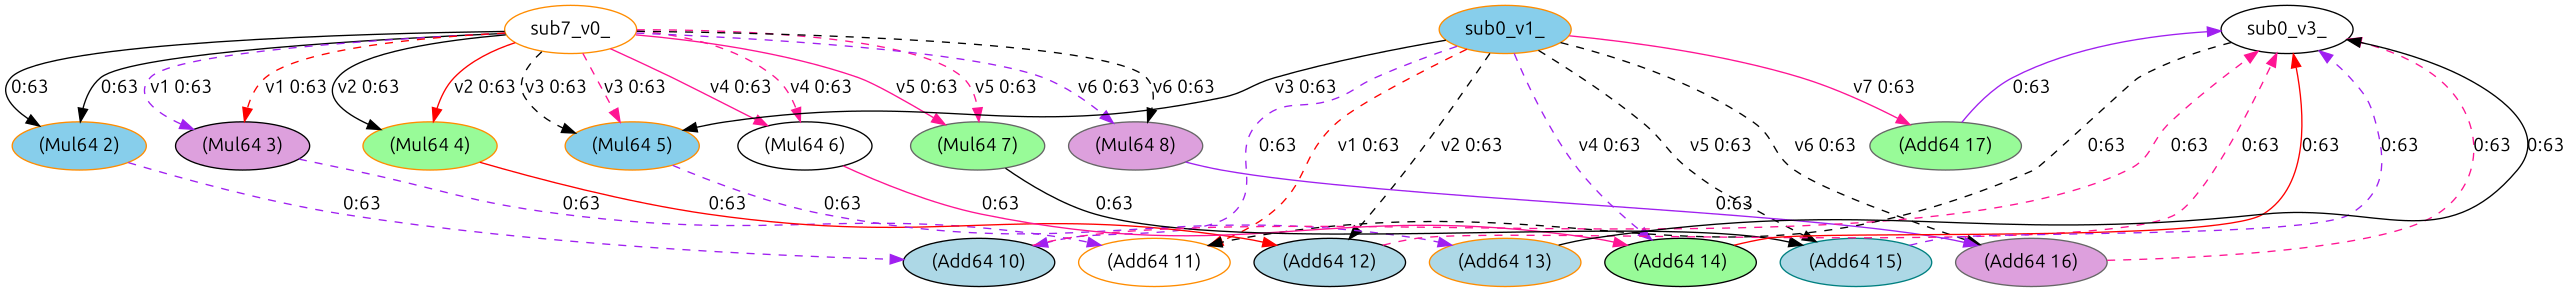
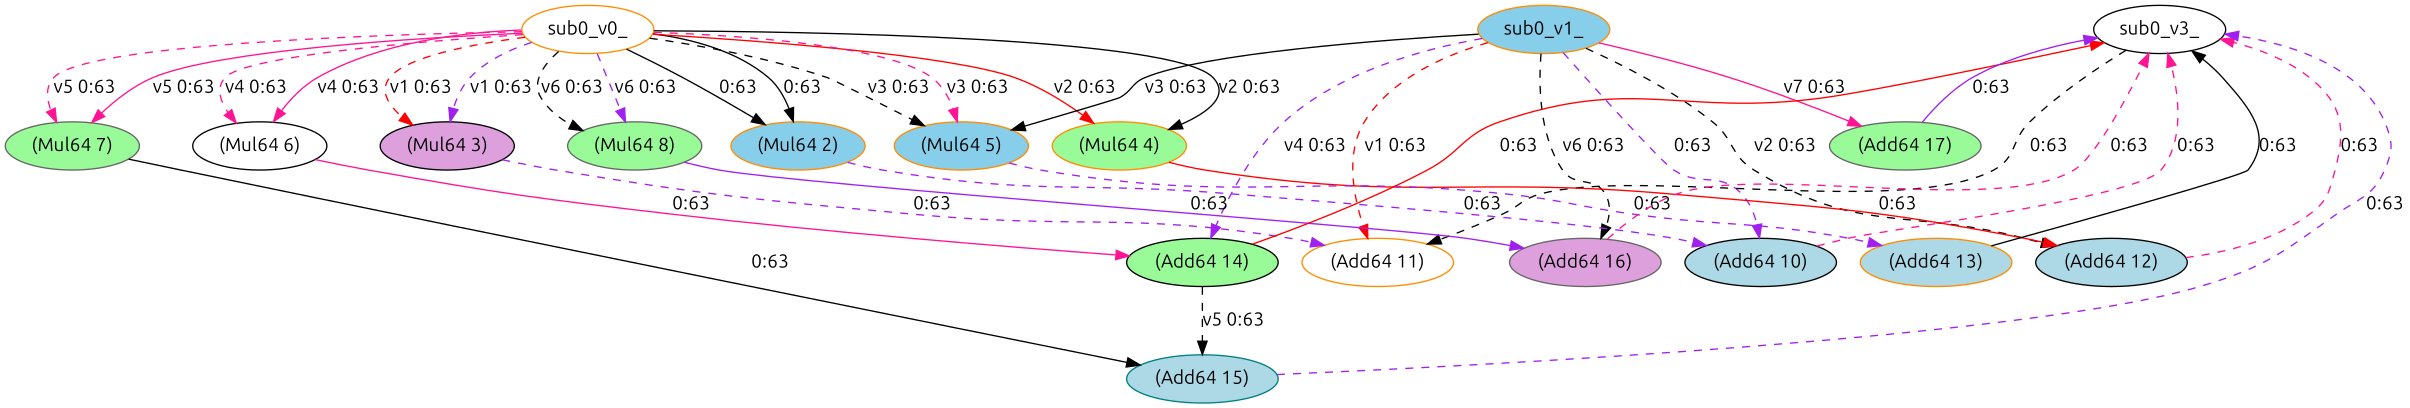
  digraph {
    fontname=Ubuntu
    newrank=true
    node [color=darkorange fillcolor=palegreen fontname=Ubuntu style=filled]
    edge [color=black fontname=Ubuntu style=dashed]
-   n1 [fillcolor=white label=sub7_v0_]
+   n1 [fillcolor=white label=sub0_v0_]
    n2 [fillcolor=skyblue label=sub0_v1_]
    n3 [color=black fillcolor=white label=sub0_v3_]
    n4 [fillcolor=skyblue label="(Mul64 2)"]
    n5 [color=black fillcolor=plum label="(Mul64 3)"]
    n6 [label="(Mul64 4)"]
    n7 [fillcolor=skyblue label="(Mul64 5)"]
    n8 [color=black fillcolor=white label="(Mul64 6)"]
    n9 [color=gray40 label="(Mul64 7)"]
-   n10 [color=gray40 fillcolor=plum label="(Mul64 8)"]
+   n10 [color=gray40 label="(Mul64 8)"]
    n11 [color=black fillcolor=lightblue label="(Add64 10)"]
    n12 [fillcolor=white label="(Add64 11)"]
    n13 [color=black fillcolor=lightblue label="(Add64 12)"]
    n14 [color=black label="(Add64 14)"]
    n15 [color=teal fillcolor=lightblue label="(Add64 15)"]
    n16 [color=gray40 fillcolor=plum label="(Add64 16)"]
    n17 [color=gray40 label="(Add64 17)"]
    n18 [fillcolor=lightblue label="(Add64 13)"]
    subgraph sub_1 {
      rank=same
      n1
      n2
      n3
    }
    n1 -> n4 [label="0:63" style=solid]
    n1 -> n4 [label="0:63" style=solid]
    n1 -> n5 [color=purple label="v1 0:63"]
    n1 -> n5 [color=red label="v1 0:63"]
    n1 -> n6 [label="v2 0:63" style=solid]
    n1 -> n6 [color=red label="v2 0:63" style=solid]
    n1 -> n7 [label="v3 0:63"]
    n1 -> n7 [color=deeppink label="v3 0:63"]
    n1 -> n8 [color=deeppink label="v4 0:63" style=solid]
    n1 -> n8 [color=deeppink label="v4 0:63"]
    n1 -> n9 [color=deeppink label="v5 0:63" style=solid]
    n1 -> n9 [color=deeppink label="v5 0:63"]
    n1 -> n10 [color=purple label="v6 0:63"]
    n1 -> n10 [label="v6 0:63"]
    n2 -> n7 [label="v3 0:63" style=solid]
    n2 -> n11 [color=purple label="0:63"]
    n2 -> n12 [color=red label="v1 0:63"]
    n2 -> n13 [label="v2 0:63"]
    n2 -> n14 [color=purple label="v4 0:63"]
-   n2 -> n15 [label="v5 0:63"]
+   n14 -> n15 [label="v5 0:63"]
    n2 -> n16 [label="v6 0:63"]
    n2 -> n17 [color=deeppink label="v7 0:63" style=solid]
    n3 -> n12 [label="0:63"]
    n4 -> n11 [color=purple label="0:63"]
    n5 -> n12 [color=purple label="0:63"]
    n6 -> n13 [color=red label="0:63" style=solid]
    n7 -> n18 [color=purple label="0:63"]
    n8 -> n14 [color=deeppink label="0:63" style=solid]
    n9 -> n15 [label="0:63" style=solid]
    n10 -> n16 [color=purple label="0:63" style=solid]
    n11 -> n3 [color=deeppink label="0:63"]
    n13 -> n3 [color=deeppink label="0:63"]
    n14 -> n3 [color=red label="0:63" style=solid]
    n15 -> n3 [color=purple label="0:63"]
    n16 -> n3 [color=deeppink label="0:63"]
    n17 -> n3 [color=purple label="0:63" style=solid]
    n18 -> n3 [label="0:63" style=solid]
  }
